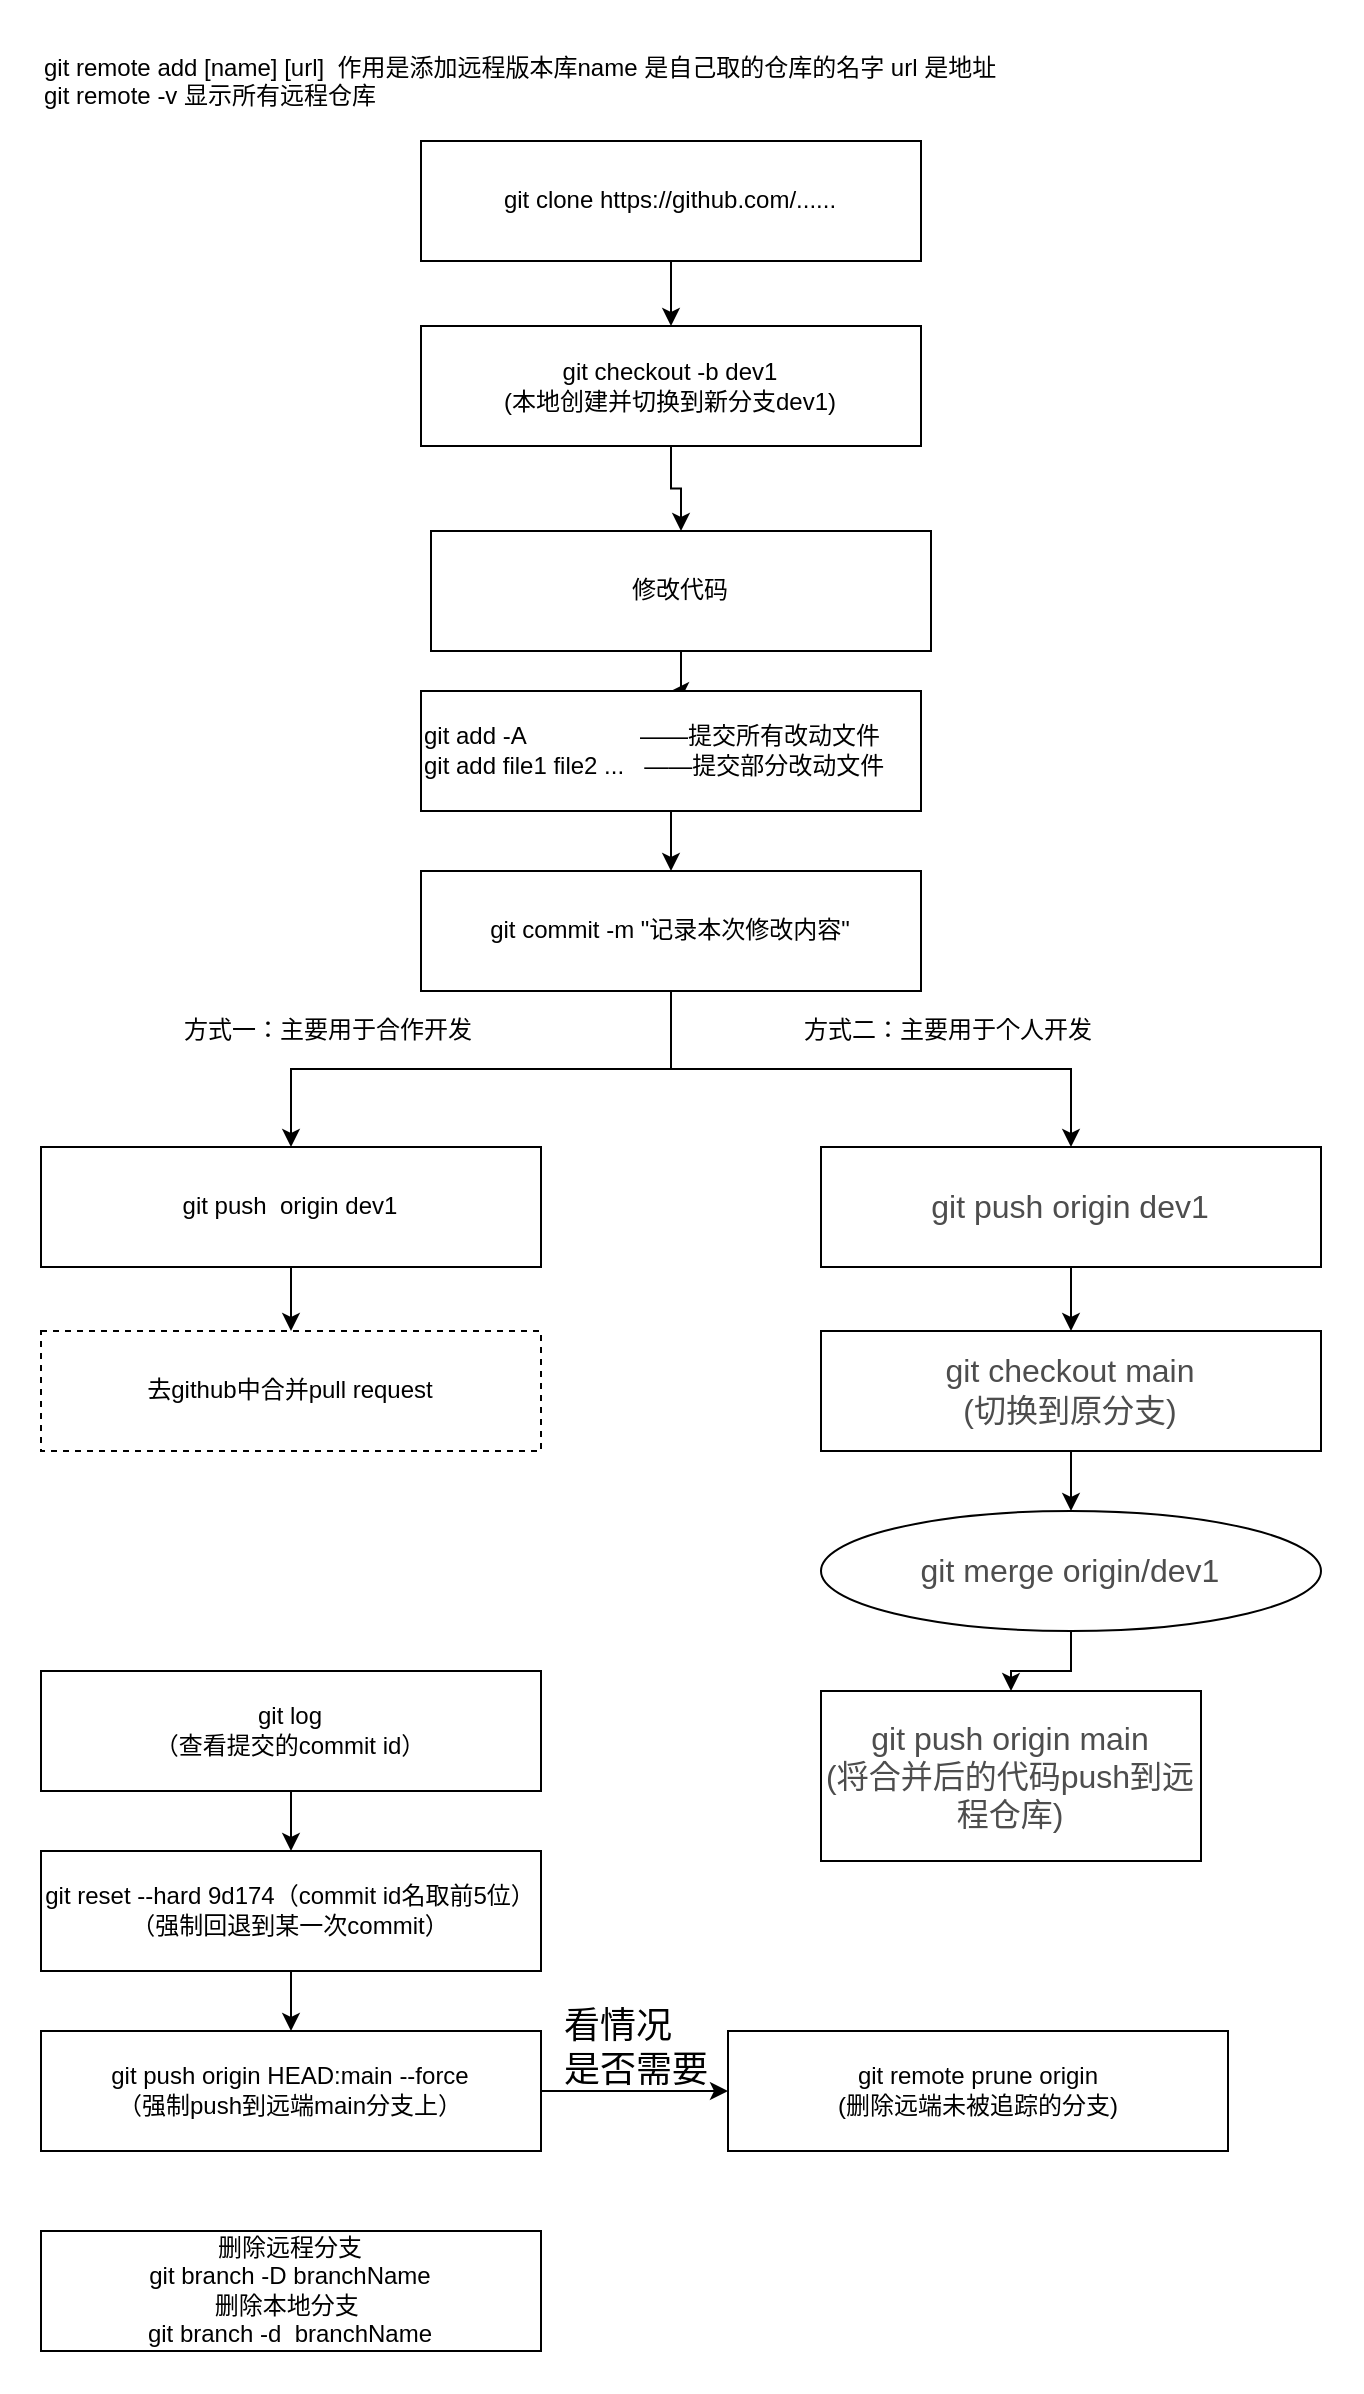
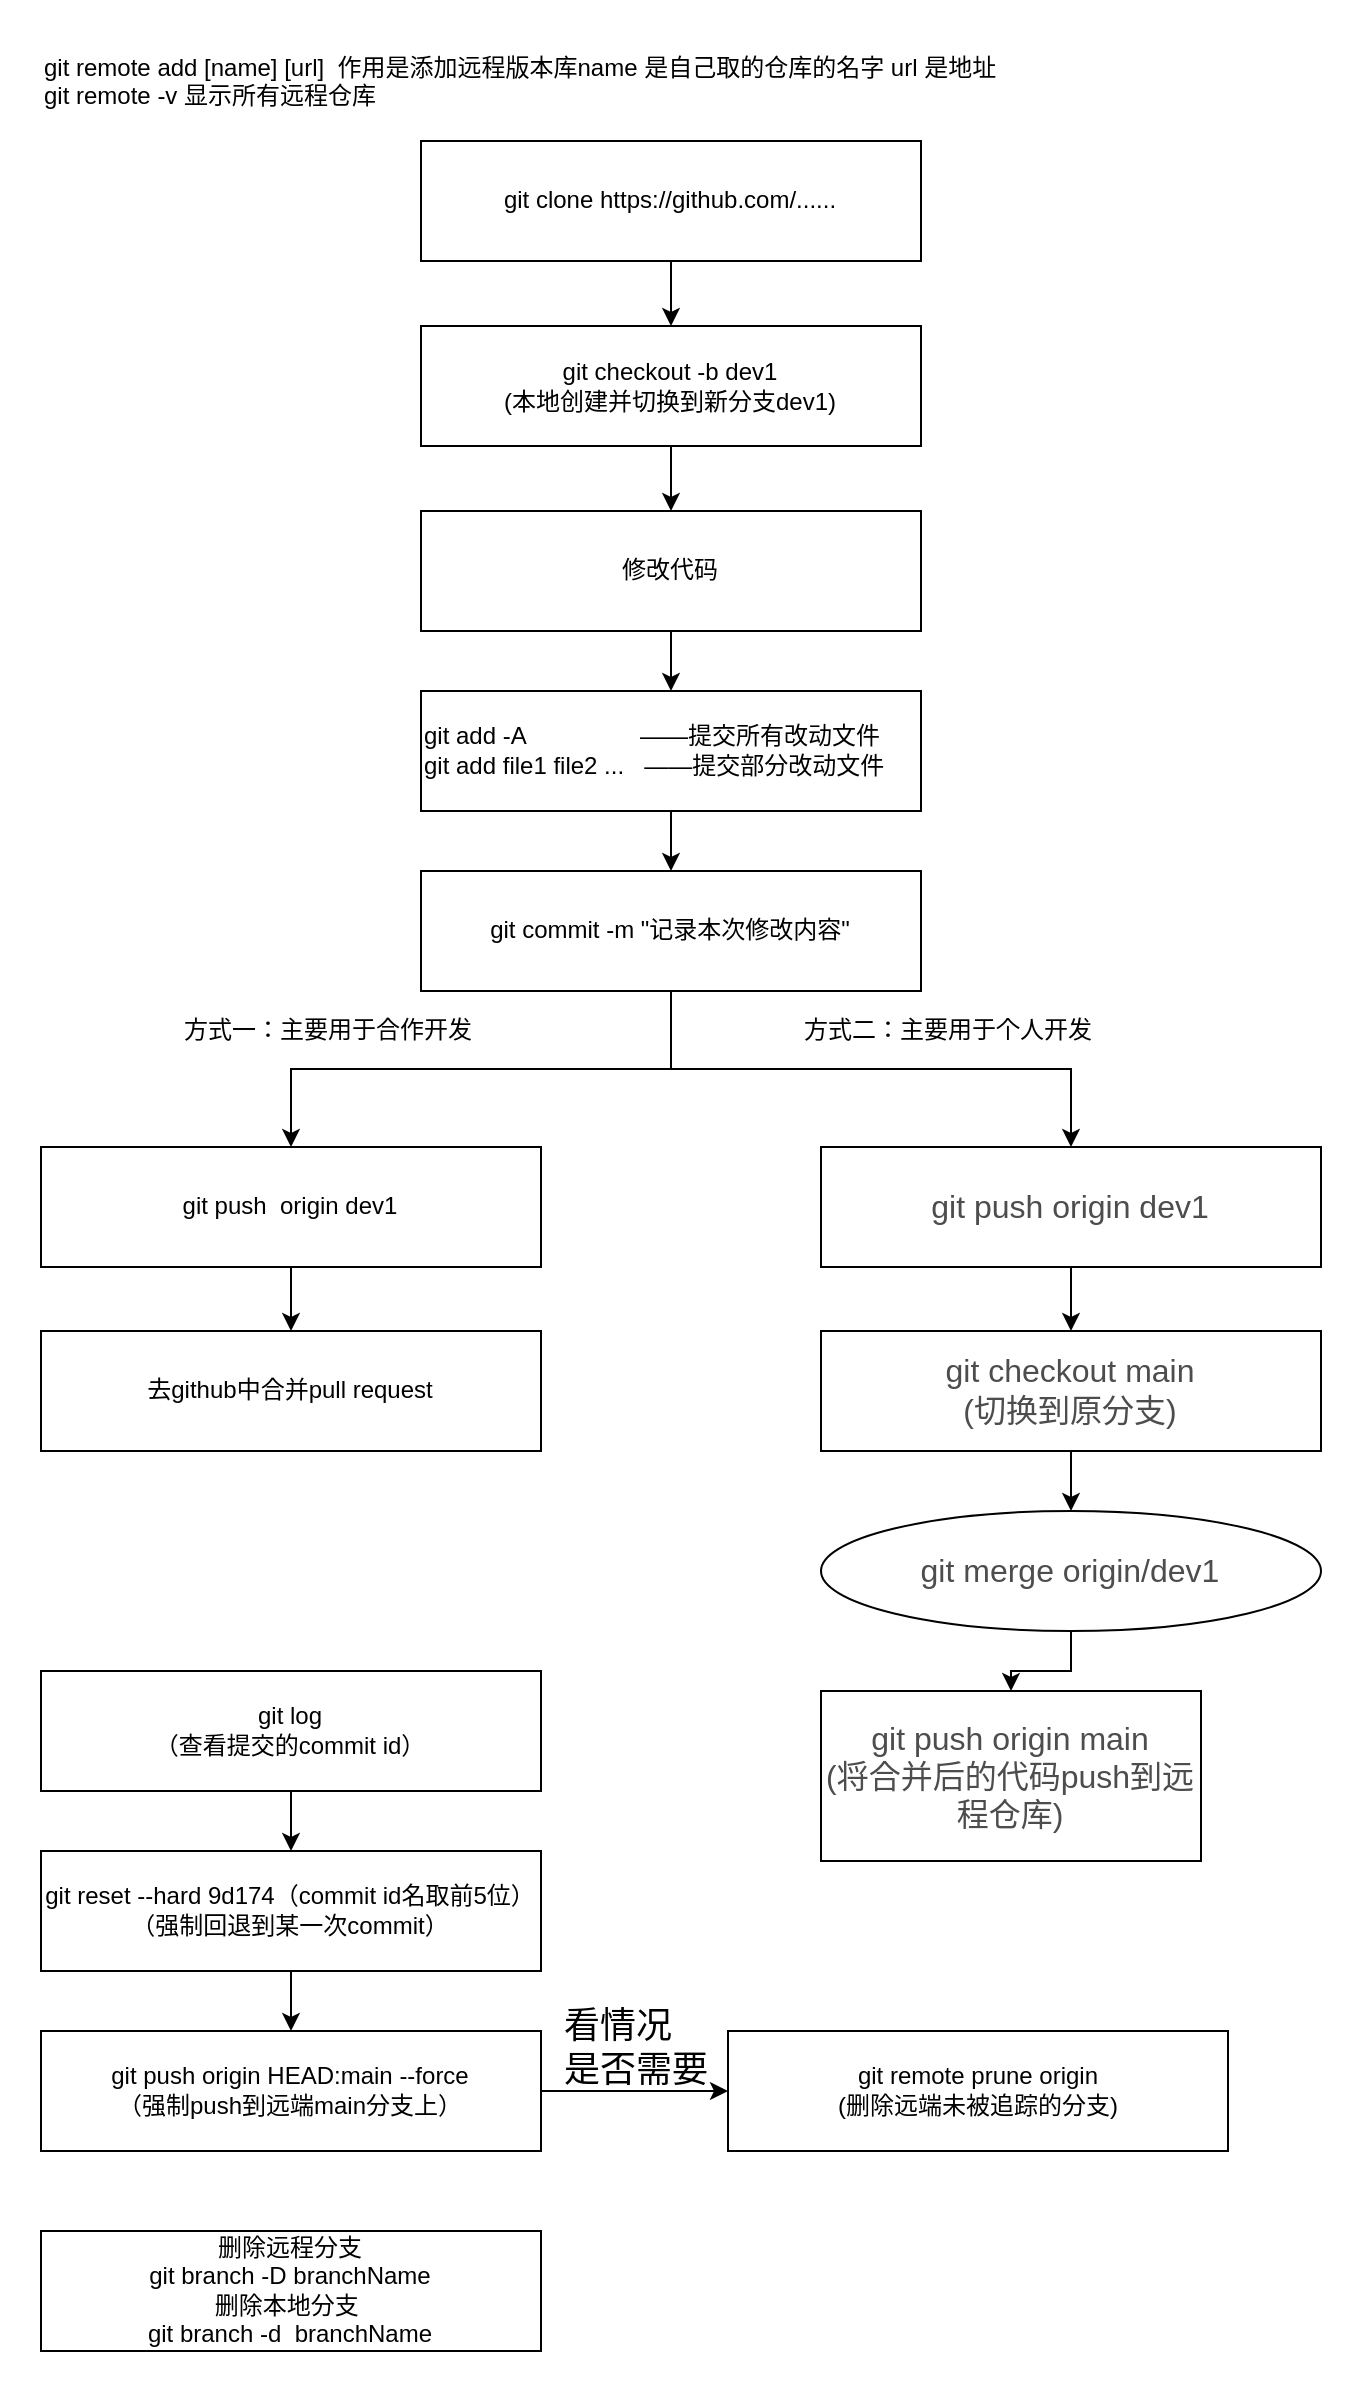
  <mxCell id="0" />
  <mxCell id="1" parent="0" />
  <mxCell id="2" value="" style="edgeStyle=orthogonalEdgeStyle;rounded=0;orthogonalLoop=1;jettySize=auto;html=1;" parent="1" source="3" target="5" edge="1"><mxGeometry relative="1" as="geometry" /></mxCell>
  <mxCell id="3" value="git clone https://github.com/......" style="rounded=0;whiteSpace=wrap;html=1;" parent="1" vertex="1"><mxGeometry x="210" y="70" width="250" height="60" as="geometry" /></mxCell>
  <mxCell id="4" value="" style="edgeStyle=orthogonalEdgeStyle;rounded=0;orthogonalLoop=1;jettySize=auto;html=1;" parent="1" source="5" target="7" edge="1"><mxGeometry relative="1" as="geometry" /></mxCell>
  <mxCell id="5" value="git checkout -b dev1&lt;br&gt;(本地创建并切换到新分支dev1)" style="rounded=0;whiteSpace=wrap;html=1;" parent="1" vertex="1"><mxGeometry x="210" y="162.5" width="250" height="60" as="geometry" /></mxCell>
  <mxCell id="6" value="" style="edgeStyle=orthogonalEdgeStyle;rounded=0;orthogonalLoop=1;jettySize=auto;html=1;" parent="1" source="7" target="9" edge="1"><mxGeometry relative="1" as="geometry" /></mxCell>
- <mxCell id="7" value="修改代码" style="rounded=0;whiteSpace=wrap;html=1;" parent="1" vertex="1"><mxGeometry x="215" y="265" width="250" height="60" as="geometry" /></mxCell>
+ <mxCell id="7" value="修改代码" style="rounded=0;whiteSpace=wrap;html=1;" parent="1" vertex="1"><mxGeometry x="210" y="255" width="250" height="60" as="geometry" /></mxCell>
  <mxCell id="8" value="" style="edgeStyle=orthogonalEdgeStyle;rounded=0;orthogonalLoop=1;jettySize=auto;html=1;" parent="1" source="9" target="12" edge="1"><mxGeometry relative="1" as="geometry" /></mxCell>
  <mxCell id="9" value="git add -A&amp;nbsp; &amp;nbsp; &amp;nbsp; &amp;nbsp; &amp;nbsp; &amp;nbsp; &amp;nbsp; &amp;nbsp; &amp;nbsp;——提交所有改动文件&lt;br&gt;git add file1 file2 ...&amp;nbsp; &amp;nbsp;——提交部分改动文件" style="rounded=0;whiteSpace=wrap;html=1;align=left;" parent="1" vertex="1"><mxGeometry x="210" y="345" width="250" height="60" as="geometry" /></mxCell>
  <mxCell id="10" value="" style="edgeStyle=orthogonalEdgeStyle;rounded=0;orthogonalLoop=1;jettySize=auto;html=1;" parent="1" source="12" target="21" edge="1"><mxGeometry relative="1" as="geometry" /></mxCell>
  <mxCell id="11" value="" style="edgeStyle=orthogonalEdgeStyle;rounded=0;orthogonalLoop=1;jettySize=auto;html=1;" parent="1" source="12" target="14" edge="1"><mxGeometry relative="1" as="geometry" /></mxCell>
  <mxCell id="12" value="git commit -m &quot;记录本次修改内容&quot;" style="rounded=0;whiteSpace=wrap;html=1;align=center;" parent="1" vertex="1"><mxGeometry x="210" y="435" width="250" height="60" as="geometry" /></mxCell>
  <mxCell id="13" value="" style="edgeStyle=orthogonalEdgeStyle;rounded=0;orthogonalLoop=1;jettySize=auto;html=1;" parent="1" source="14" target="16" edge="1"><mxGeometry relative="1" as="geometry" /></mxCell>
  <mxCell id="14" value="&lt;span style=&quot;color: rgb(77 , 77 , 77) ; font-family: , &amp;#34;sf ui text&amp;#34; , &amp;#34;arial&amp;#34; , &amp;#34;pingfang sc&amp;#34; , &amp;#34;hiragino sans gb&amp;#34; , &amp;#34;microsoft yahei&amp;#34; , &amp;#34;wenquanyi micro hei&amp;#34; , sans-serif , &amp;#34;simhei&amp;#34; , &amp;#34;simsun&amp;#34; ; font-size: 16px ; white-space: normal ; background-color: rgb(255 , 255 , 255)&quot;&gt;git push origin dev1&lt;/span&gt;" style="rounded=0;whiteSpace=wrap;html=1;align=center;" parent="1" vertex="1"><mxGeometry x="410" y="573" width="250" height="60" as="geometry" /></mxCell>
  <mxCell id="15" value="" style="edgeStyle=orthogonalEdgeStyle;rounded=0;orthogonalLoop=1;jettySize=auto;html=1;" parent="1" source="16" target="18" edge="1"><mxGeometry relative="1" as="geometry" /></mxCell>
  <mxCell id="16" value="&lt;span style=&quot;color: rgb(77 , 77 , 77) ; font-family: , &amp;#34;sf ui text&amp;#34; , &amp;#34;arial&amp;#34; , &amp;#34;pingfang sc&amp;#34; , &amp;#34;hiragino sans gb&amp;#34; , &amp;#34;microsoft yahei&amp;#34; , &amp;#34;wenquanyi micro hei&amp;#34; , sans-serif , &amp;#34;simhei&amp;#34; , &amp;#34;simsun&amp;#34; ; font-size: 16px ; background-color: rgb(255 , 255 , 255)&quot;&gt;git checkout main&lt;br&gt;(切换到原分支)&lt;br&gt;&lt;/span&gt;" style="rounded=0;whiteSpace=wrap;html=1;align=center;" parent="1" vertex="1"><mxGeometry x="410" y="665" width="250" height="60" as="geometry" /></mxCell>
  <mxCell id="17" value="" style="edgeStyle=orthogonalEdgeStyle;rounded=0;orthogonalLoop=1;jettySize=auto;html=1;" parent="1" source="18" target="19" edge="1"><mxGeometry relative="1" as="geometry" /></mxCell>
  <mxCell id="18" value="&lt;span style=&quot;color: rgb(77 , 77 , 77) ; font-family: , &amp;#34;sf ui text&amp;#34; , &amp;#34;arial&amp;#34; , &amp;#34;pingfang sc&amp;#34; , &amp;#34;hiragino sans gb&amp;#34; , &amp;#34;microsoft yahei&amp;#34; , &amp;#34;wenquanyi micro hei&amp;#34; , sans-serif , &amp;#34;simhei&amp;#34; , &amp;#34;simsun&amp;#34; ; font-size: 16px ; background-color: rgb(255 , 255 , 255)&quot;&gt;git merge origin/dev1&lt;/span&gt;&lt;span style=&quot;color: rgb(77 , 77 , 77) ; font-family: , &amp;#34;sf ui text&amp;#34; , &amp;#34;arial&amp;#34; , &amp;#34;pingfang sc&amp;#34; , &amp;#34;hiragino sans gb&amp;#34; , &amp;#34;microsoft yahei&amp;#34; , &amp;#34;wenquanyi micro hei&amp;#34; , sans-serif , &amp;#34;simhei&amp;#34; , &amp;#34;simsun&amp;#34; ; font-size: 16px ; background-color: rgb(255 , 255 , 255)&quot;&gt;&lt;br&gt;&lt;/span&gt;" style="ellipse;whiteSpace=wrap;html=1;align=center;" parent="1" vertex="1"><mxGeometry x="410" y="755" width="250" height="60" as="geometry" /></mxCell>
  <mxCell id="19" value="&lt;span style=&quot;color: rgb(77 , 77 , 77) ; font-family: , &amp;#34;sf ui text&amp;#34; , &amp;#34;arial&amp;#34; , &amp;#34;pingfang sc&amp;#34; , &amp;#34;hiragino sans gb&amp;#34; , &amp;#34;microsoft yahei&amp;#34; , &amp;#34;wenquanyi micro hei&amp;#34; , sans-serif , &amp;#34;simhei&amp;#34; , &amp;#34;simsun&amp;#34; ; font-size: 16px ; background-color: rgb(255 , 255 , 255)&quot;&gt;git push origin main&lt;br&gt;&lt;/span&gt;&lt;span style=&quot;color: rgb(77 , 77 , 77) ; font-family: , &amp;#34;sf ui text&amp;#34; , &amp;#34;arial&amp;#34; , &amp;#34;pingfang sc&amp;#34; , &amp;#34;hiragino sans gb&amp;#34; , &amp;#34;microsoft yahei&amp;#34; , &amp;#34;wenquanyi micro hei&amp;#34; , sans-serif , &amp;#34;simhei&amp;#34; , &amp;#34;simsun&amp;#34; ; font-size: 16px ; background-color: rgb(255 , 255 , 255)&quot;&gt;(&lt;/span&gt;&lt;span style=&quot;color: rgb(77 , 77 , 77) ; font-family: , &amp;#34;sf ui text&amp;#34; , &amp;#34;arial&amp;#34; , &amp;#34;pingfang sc&amp;#34; , &amp;#34;hiragino sans gb&amp;#34; , &amp;#34;microsoft yahei&amp;#34; , &amp;#34;wenquanyi micro hei&amp;#34; , sans-serif , &amp;#34;simhei&amp;#34; , &amp;#34;simsun&amp;#34; ; font-size: 16px ; background-color: rgb(255 , 255 , 255)&quot;&gt;将合并后的代码push到远程仓库&lt;/span&gt;&lt;span style=&quot;color: rgb(77 , 77 , 77) ; font-family: , &amp;#34;sf ui text&amp;#34; , &amp;#34;arial&amp;#34; , &amp;#34;pingfang sc&amp;#34; , &amp;#34;hiragino sans gb&amp;#34; , &amp;#34;microsoft yahei&amp;#34; , &amp;#34;wenquanyi micro hei&amp;#34; , sans-serif , &amp;#34;simhei&amp;#34; , &amp;#34;simsun&amp;#34; ; font-size: 16px ; background-color: rgb(255 , 255 , 255)&quot;&gt;)&lt;br&gt;&lt;/span&gt;" style="rounded=0;whiteSpace=wrap;html=1;align=center;" parent="1" vertex="1"><mxGeometry x="410" y="845" width="190" height="85" as="geometry" /></mxCell>
  <mxCell id="20" value="" style="edgeStyle=orthogonalEdgeStyle;rounded=0;orthogonalLoop=1;jettySize=auto;html=1;" parent="1" source="21" target="22" edge="1"><mxGeometry relative="1" as="geometry" /></mxCell>
  <mxCell id="21" value="git push&amp;nbsp; origin dev1" style="rounded=0;whiteSpace=wrap;html=1;align=center;" parent="1" vertex="1"><mxGeometry x="20" y="573" width="250" height="60" as="geometry" /></mxCell>
- <mxCell id="22" value="去github中合并pull request" style="rounded=0;whiteSpace=wrap;html=1;align=center;dashed=1;" parent="1" vertex="1"><mxGeometry x="20" y="665" width="250" height="60" as="geometry" /></mxCell>
+ <mxCell id="22" value="去github中合并pull request" style="rounded=0;whiteSpace=wrap;html=1;align=center;" parent="1" vertex="1"><mxGeometry x="20" y="665" width="250" height="60" as="geometry" /></mxCell>
  <mxCell id="23" value="" style="edgeStyle=orthogonalEdgeStyle;rounded=0;orthogonalLoop=1;jettySize=auto;html=1;" parent="1" source="24" target="27" edge="1"><mxGeometry relative="1" as="geometry" /></mxCell>
  <mxCell id="24" value="git log&lt;br&gt;（查看提交的commit id）" style="rounded=0;whiteSpace=wrap;html=1;" parent="1" vertex="1"><mxGeometry x="20" y="835" width="250" height="60" as="geometry" /></mxCell>
  <mxCell id="25" value="&lt;span style=&quot;text-align: left ; white-space: nowrap&quot;&gt;git remote prune origin&lt;br&gt;(删除远端未被追踪的分支)&lt;br&gt;&lt;/span&gt;" style="rounded=0;whiteSpace=wrap;html=1;" parent="1" vertex="1"><mxGeometry x="363.5" y="1015" width="250" height="60" as="geometry" /></mxCell>
  <mxCell id="26" value="" style="edgeStyle=orthogonalEdgeStyle;rounded=0;orthogonalLoop=1;jettySize=auto;html=1;" parent="1" source="27" target="29" edge="1"><mxGeometry relative="1" as="geometry" /></mxCell>
  <mxCell id="27" value="git reset --hard 9d174（commit id名取前5位）&lt;br&gt;（强制回退到某一次commit）" style="rounded=0;whiteSpace=wrap;html=1;" parent="1" vertex="1"><mxGeometry x="20" y="925" width="250" height="60" as="geometry" /></mxCell>
  <mxCell id="28" value="" style="edgeStyle=orthogonalEdgeStyle;rounded=0;orthogonalLoop=1;jettySize=auto;html=1;" parent="1" source="29" target="25" edge="1"><mxGeometry relative="1" as="geometry" /></mxCell>
  <mxCell id="29" value="git push origin HEAD:main --force&lt;br&gt;（强制push到远端main分支上）" style="rounded=0;whiteSpace=wrap;html=1;" parent="1" vertex="1"><mxGeometry x="20" y="1015" width="250" height="60" as="geometry" /></mxCell>
  <mxCell id="30" value="&lt;div&gt;删除远程分支&lt;/div&gt;&lt;div&gt;git branch -D branchName&lt;/div&gt;&lt;div&gt;删除本地分支&amp;nbsp;&lt;/div&gt;&lt;div&gt;git branch -d&amp;nbsp; branchName&lt;/div&gt;" style="rounded=0;whiteSpace=wrap;html=1;" parent="1" vertex="1"><mxGeometry x="20" y="1115" width="250" height="60" as="geometry" /></mxCell>
  <mxCell id="31" value="&lt;font style=&quot;font-size: 18px&quot;&gt;看情况&lt;br&gt;是否需要&lt;/font&gt;" style="text;html=1;resizable=0;points=[];autosize=1;align=left;verticalAlign=top;spacingTop=-4;" parent="1" vertex="1"><mxGeometry x="280" y="1000" width="90" height="30" as="geometry" /></mxCell>
  <mxCell id="32" value="方式一：主要用于合作开发" style="text;html=1;resizable=0;points=[];autosize=1;align=left;verticalAlign=top;spacingTop=-4;" parent="1" vertex="1"><mxGeometry x="90" y="505" width="160" height="20" as="geometry" /></mxCell>
  <mxCell id="33" value="方式二：主要用于个人开发" style="text;html=1;resizable=0;points=[];autosize=1;align=left;verticalAlign=top;spacingTop=-4;" parent="1" vertex="1"><mxGeometry x="400" y="505" width="160" height="20" as="geometry" /></mxCell>
  <mxCell id="34" value="git remote add [name] [url]&amp;nbsp; 作用是添加远程版本库name 是自己取的仓库的名字 url 是地址&lt;br&gt;git remote -v 显示所有远程仓库" style="text;html=1;" vertex="1" parent="1"><mxGeometry x="20" y="20" width="630" height="100" as="geometry" /></mxCell>
